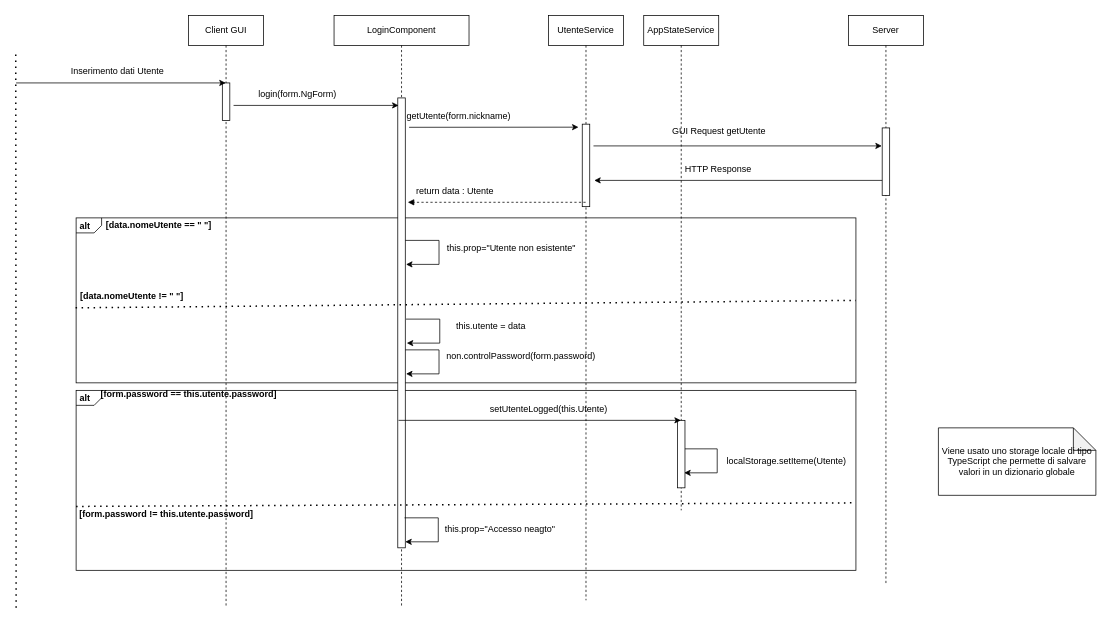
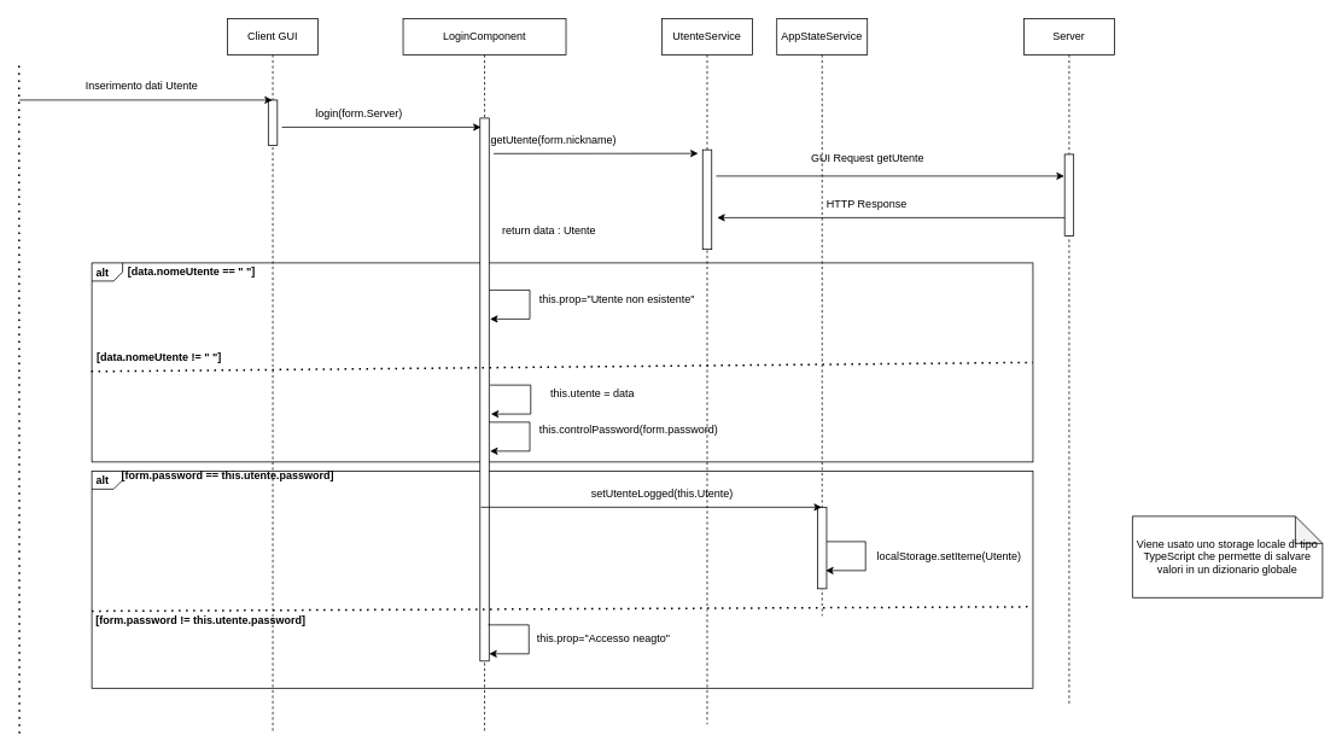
  <mxCell id="0" />
  <mxCell id="1" parent="0" />
  <mxCell id="2" value="Viene usato uno storage locale di tipo TypeScript che permette di salvare valori in un dizionario globale" style="shape=note;whiteSpace=wrap;html=1;backgroundOutline=1;darkOpacity=0.05;" parent="1" vertex="1"><mxGeometry x="1251" y="570" width="210" height="90" as="geometry" /></mxCell>
  <mxCell id="3" value="&lt;p style=&quot;border-color: var(--border-color); margin: 4px 0px 0px 5px;&quot;&gt;&lt;b style=&quot;border-color: var(--border-color);&quot;&gt;alt&amp;nbsp;&lt;/b&gt;&lt;/p&gt;&lt;p style=&quot;margin:0px;margin-top:4px;margin-left:5px;text-align:left;&quot;&gt;&lt;/p&gt;" style="html=1;shape=mxgraph.sysml.package;overflow=fill;labelX=34.4;align=left;spacingLeft=5;verticalAlign=top;spacingTop=-3;" parent="1" vertex="1"><mxGeometry x="101" y="520" width="1040" height="240" as="geometry" /></mxCell>
  <mxCell id="4" value="&lt;p style=&quot;border-color: var(--border-color); margin: 4px 0px 0px 5px;&quot;&gt;&lt;b style=&quot;border-color: var(--border-color);&quot;&gt;alt&amp;nbsp;&lt;/b&gt;&lt;/p&gt;&lt;p style=&quot;margin:0px;margin-top:4px;margin-left:5px;text-align:left;&quot;&gt;&lt;/p&gt;" style="html=1;shape=mxgraph.sysml.package;overflow=fill;labelX=34.4;align=left;spacingLeft=5;verticalAlign=top;spacingTop=-3;" parent="1" vertex="1"><mxGeometry x="101" y="290" width="1040" height="220" as="geometry" /></mxCell>
  <mxCell id="5" value="LoginComponent" style="shape=umlLifeline;perimeter=lifelinePerimeter;whiteSpace=wrap;html=1;container=1;collapsible=0;recursiveResize=0;outlineConnect=0;" parent="1" vertex="1"><mxGeometry x="445" y="20" width="180" height="790" as="geometry" /></mxCell>
  <mxCell id="6" value="" style="html=1;points=[];perimeter=orthogonalPerimeter;outlineConnect=0;targetShapes=umlLifeline;portConstraint=eastwest;newEdgeStyle={&quot;edgeStyle&quot;:&quot;elbowEdgeStyle&quot;,&quot;elbow&quot;:&quot;vertical&quot;,&quot;curved&quot;:0,&quot;rounded&quot;:0};" parent="5" vertex="1"><mxGeometry x="85" y="110" width="10" height="600" as="geometry" /></mxCell>
  <mxCell id="7" value="" style="endArrow=classic;html=1;rounded=0;" parent="5" edge="1"><mxGeometry width="50" height="50" relative="1" as="geometry"><mxPoint x="95" y="446" as="sourcePoint" /><mxPoint x="96" y="478" as="targetPoint" /><Array as="points"><mxPoint x="140" y="446" /><mxPoint x="140" y="478" /></Array></mxGeometry></mxCell>
- <mxCell id="8" value="non.controlPassword(form.password)" style="text;html=1;align=center;verticalAlign=middle;resizable=0;points=[];autosize=1;strokeColor=none;fillColor=none;" parent="5" vertex="1"><mxGeometry x="139" y="440" width="220" height="30" as="geometry" /></mxCell>
+ <mxCell id="8" value="this.controlPassword(form.password)" style="text;html=1;align=center;verticalAlign=middle;resizable=0;points=[];autosize=1;strokeColor=none;fillColor=none;" parent="5" vertex="1"><mxGeometry x="139" y="440" width="220" height="30" as="geometry" /></mxCell>
  <mxCell id="9" value="" style="endArrow=classic;html=1;rounded=0;" parent="5" edge="1"><mxGeometry width="50" height="50" relative="1" as="geometry"><mxPoint x="95" y="300" as="sourcePoint" /><mxPoint x="96" y="332" as="targetPoint" /><Array as="points"><mxPoint x="140" y="300" /><mxPoint x="140" y="332" /></Array></mxGeometry></mxCell>
  <mxCell id="10" value="" style="endArrow=classic;html=1;rounded=0;" parent="5" edge="1"><mxGeometry width="50" height="50" relative="1" as="geometry"><mxPoint x="94" y="670" as="sourcePoint" /><mxPoint x="95" y="702" as="targetPoint" /><Array as="points"><mxPoint x="139" y="670" /><mxPoint x="139" y="702" /></Array></mxGeometry></mxCell>
  <mxCell id="11" value="UtenteService" style="shape=umlLifeline;perimeter=lifelinePerimeter;whiteSpace=wrap;html=1;container=0;dropTarget=0;collapsible=0;recursiveResize=0;outlineConnect=0;portConstraint=eastwest;newEdgeStyle={&quot;edgeStyle&quot;:&quot;elbowEdgeStyle&quot;,&quot;elbow&quot;:&quot;vertical&quot;,&quot;curved&quot;:0,&quot;rounded&quot;:0};" parent="1" vertex="1"><mxGeometry x="731" y="20" width="100" height="780" as="geometry" /></mxCell>
  <mxCell id="12" value="" style="html=1;points=[];perimeter=orthogonalPerimeter;outlineConnect=0;targetShapes=umlLifeline;portConstraint=eastwest;newEdgeStyle={&quot;edgeStyle&quot;:&quot;elbowEdgeStyle&quot;,&quot;elbow&quot;:&quot;vertical&quot;,&quot;curved&quot;:0,&quot;rounded&quot;:0};" parent="11" vertex="1"><mxGeometry x="45" y="145" width="10" height="110" as="geometry" /></mxCell>
  <mxCell id="13" value="AppStateService" style="shape=umlLifeline;perimeter=lifelinePerimeter;whiteSpace=wrap;html=1;container=0;dropTarget=0;collapsible=0;recursiveResize=0;outlineConnect=0;portConstraint=eastwest;newEdgeStyle={&quot;edgeStyle&quot;:&quot;elbowEdgeStyle&quot;,&quot;elbow&quot;:&quot;vertical&quot;,&quot;curved&quot;:0,&quot;rounded&quot;:0};" parent="1" vertex="1"><mxGeometry x="858" y="20" width="100" height="660" as="geometry" /></mxCell>
  <mxCell id="14" value="" style="html=1;points=[];perimeter=orthogonalPerimeter;outlineConnect=0;targetShapes=umlLifeline;portConstraint=eastwest;newEdgeStyle={&quot;edgeStyle&quot;:&quot;elbowEdgeStyle&quot;,&quot;elbow&quot;:&quot;vertical&quot;,&quot;curved&quot;:0,&quot;rounded&quot;:0};" parent="13" vertex="1"><mxGeometry x="45" y="540" width="10" height="90" as="geometry" /></mxCell>
  <mxCell id="15" value="Client GUI" style="shape=umlLifeline;perimeter=lifelinePerimeter;whiteSpace=wrap;html=1;container=0;dropTarget=0;collapsible=0;recursiveResize=0;outlineConnect=0;portConstraint=eastwest;newEdgeStyle={&quot;edgeStyle&quot;:&quot;elbowEdgeStyle&quot;,&quot;elbow&quot;:&quot;vertical&quot;,&quot;curved&quot;:0,&quot;rounded&quot;:0};" parent="1" vertex="1"><mxGeometry x="251" y="20" width="100" height="790" as="geometry" /></mxCell>
  <mxCell id="16" value="" style="html=1;points=[];perimeter=orthogonalPerimeter;outlineConnect=0;targetShapes=umlLifeline;portConstraint=eastwest;newEdgeStyle={&quot;edgeStyle&quot;:&quot;elbowEdgeStyle&quot;,&quot;elbow&quot;:&quot;vertical&quot;,&quot;curved&quot;:0,&quot;rounded&quot;:0};" parent="15" vertex="1"><mxGeometry x="45" y="90" width="10" height="50" as="geometry" /></mxCell>
  <mxCell id="17" value="" style="endArrow=none;dashed=1;html=1;dashPattern=1 3;strokeWidth=2;rounded=0;" parent="1" edge="1"><mxGeometry width="50" height="50" relative="1" as="geometry"><mxPoint x="21" y="810" as="sourcePoint" /><mxPoint x="20.5" y="70" as="targetPoint" /></mxGeometry></mxCell>
  <mxCell id="18" value="" style="endArrow=classic;html=1;rounded=0;" parent="1" target="15" edge="1"><mxGeometry width="50" height="50" relative="1" as="geometry"><mxPoint x="21" y="110" as="sourcePoint" /><mxPoint x="471" y="180" as="targetPoint" /></mxGeometry></mxCell>
  <mxCell id="19" value="Inserimento dati Utente" style="text;html=1;align=center;verticalAlign=middle;resizable=0;points=[];autosize=1;strokeColor=none;fillColor=none;" parent="1" vertex="1"><mxGeometry x="81" y="80" width="150" height="30" as="geometry" /></mxCell>
  <mxCell id="20" value="" style="endArrow=classic;html=1;rounded=0;entryX=0;entryY=0;entryDx=0;entryDy=0;entryPerimeter=0;" parent="1" target="23" edge="1"><mxGeometry width="50" height="50" relative="1" as="geometry"><mxPoint x="311" y="140" as="sourcePoint" /><mxPoint x="481" y="140" as="targetPoint" /></mxGeometry></mxCell>
- <mxCell id="21" value="login(form.NgForm)" style="text;html=1;align=center;verticalAlign=middle;resizable=0;points=[];autosize=1;strokeColor=none;fillColor=none;" parent="1" vertex="1"><mxGeometry x="331" y="110" width="130" height="30" as="geometry" /></mxCell>
+ <mxCell id="21" value="login(form.Server)" style="text;html=1;align=center;verticalAlign=middle;resizable=0;points=[];autosize=1;strokeColor=none;fillColor=none;" parent="1" vertex="1"><mxGeometry x="331" y="110" width="130" height="30" as="geometry" /></mxCell>
  <mxCell id="22" value="" style="endArrow=classic;html=1;rounded=0;exitX=0.088;exitY=0.973;exitDx=0;exitDy=0;exitPerimeter=0;" parent="1" source="23" edge="1"><mxGeometry width="50" height="50" relative="1" as="geometry"><mxPoint x="501" y="170" as="sourcePoint" /><mxPoint x="771" y="169" as="targetPoint" /></mxGeometry></mxCell>
  <mxCell id="23" value="getUtente(form.nickname)" style="text;html=1;align=center;verticalAlign=middle;resizable=0;points=[];autosize=1;strokeColor=none;fillColor=none;" parent="1" vertex="1"><mxGeometry x="531" y="140" width="160" height="30" as="geometry" /></mxCell>
  <mxCell id="24" value="" style="endArrow=classic;html=1;rounded=0;" parent="1" edge="1"><mxGeometry width="50" height="50" relative="1" as="geometry"><mxPoint x="791" y="194" as="sourcePoint" /><mxPoint x="1175.5" y="194" as="targetPoint" /></mxGeometry></mxCell>
  <mxCell id="25" value="" style="endArrow=classic;html=1;rounded=0;" parent="1" source="44" edge="1"><mxGeometry width="50" height="50" relative="1" as="geometry"><mxPoint x="1147" y="240" as="sourcePoint" /><mxPoint x="792" y="240" as="targetPoint" /></mxGeometry></mxCell>
- <mxCell id="26" value="" style="html=1;verticalAlign=bottom;labelBackgroundColor=none;endArrow=block;endFill=1;dashed=1;rounded=0;entryX=0.018;entryY=0.973;entryDx=0;entryDy=0;entryPerimeter=0;" parent="1" source="11" target="27" edge="1"><mxGeometry width="160" relative="1" as="geometry"><mxPoint x="710.5" y="275" as="sourcePoint" /><mxPoint x="531" y="270" as="targetPoint" /></mxGeometry></mxCell>
  <mxCell id="27" value="return data : Utente" style="text;html=1;align=center;verticalAlign=middle;resizable=0;points=[];autosize=1;strokeColor=none;fillColor=none;" parent="1" vertex="1"><mxGeometry x="541" y="240" width="130" height="30" as="geometry" /></mxCell>
  <mxCell id="28" value="this.prop=&quot;Utente non esistente&quot;" style="text;html=1;align=center;verticalAlign=middle;resizable=0;points=[];autosize=1;strokeColor=none;fillColor=none;" parent="1" vertex="1"><mxGeometry x="581" y="315" width="200" height="30" as="geometry" /></mxCell>
  <mxCell id="29" value="this.utente = data" style="text;html=1;align=center;verticalAlign=middle;resizable=0;points=[];autosize=1;strokeColor=none;fillColor=none;" parent="1" vertex="1"><mxGeometry x="594" y="420" width="120" height="30" as="geometry" /></mxCell>
  <mxCell id="30" value="" style="endArrow=none;dashed=1;html=1;dashPattern=1 3;strokeWidth=2;rounded=0;exitX=-0.001;exitY=0.663;exitDx=0;exitDy=0;exitPerimeter=0;" parent="1" edge="1"><mxGeometry width="50" height="50" relative="1" as="geometry"><mxPoint x="100.32" y="409.97" as="sourcePoint" /><mxPoint x="1141" y="400" as="targetPoint" /></mxGeometry></mxCell>
  <mxCell id="31" value="&lt;b&gt;[data.nomeUtente == &quot; &quot;]&lt;/b&gt;" style="text;html=1;align=center;verticalAlign=middle;resizable=0;points=[];autosize=1;strokeColor=none;fillColor=none;" parent="1" vertex="1"><mxGeometry x="131" y="285" width="160" height="30" as="geometry" /></mxCell>
  <mxCell id="32" value="&lt;b style=&quot;border-color: var(--border-color);&quot;&gt;[data.nomeUtente != &quot; &quot;]&lt;/b&gt;" style="text;html=1;align=center;verticalAlign=middle;resizable=0;points=[];autosize=1;strokeColor=none;fillColor=none;" parent="1" vertex="1"><mxGeometry x="95" y="380" width="160" height="30" as="geometry" /></mxCell>
  <mxCell id="33" value="&lt;b&gt;[form.password == this.utente.password]&lt;/b&gt;" style="text;html=1;align=center;verticalAlign=middle;resizable=0;points=[];autosize=1;strokeColor=none;fillColor=none;" parent="1" vertex="1"><mxGeometry x="121" y="510" width="260" height="30" as="geometry" /></mxCell>
  <mxCell id="34" value="" style="endArrow=none;dashed=1;html=1;dashPattern=1 3;strokeWidth=2;rounded=0;exitX=0;exitY=0.645;exitDx=0;exitDy=0;exitPerimeter=0;entryX=1;entryY=0.625;entryDx=0;entryDy=0;entryPerimeter=0;" parent="1" source="3" target="3" edge="1"><mxGeometry width="50" height="50" relative="1" as="geometry"><mxPoint x="131.32" y="676.8" as="sourcePoint" /><mxPoint x="796" y="673" as="targetPoint" /></mxGeometry></mxCell>
  <mxCell id="35" value="&lt;b style=&quot;border-color: var(--border-color);&quot;&gt;[form.password != this.utente.password]&lt;/b&gt;" style="text;html=1;align=center;verticalAlign=middle;resizable=0;points=[];autosize=1;strokeColor=none;fillColor=none;" parent="1" vertex="1"><mxGeometry x="91" y="670" width="260" height="30" as="geometry" /></mxCell>
  <mxCell id="36" value="" style="endArrow=classic;html=1;rounded=0;" parent="1" target="13" edge="1"><mxGeometry width="50" height="50" relative="1" as="geometry"><mxPoint x="531" y="560" as="sourcePoint" /><mxPoint x="751" y="560" as="targetPoint" /></mxGeometry></mxCell>
  <mxCell id="37" value="setUtenteLogged(this.Utente)" style="text;html=1;align=center;verticalAlign=middle;resizable=0;points=[];autosize=1;strokeColor=none;fillColor=none;" parent="1" vertex="1"><mxGeometry x="641" y="530" width="180" height="30" as="geometry" /></mxCell>
  <mxCell id="38" value="" style="endArrow=classic;html=1;rounded=0;" parent="1" source="14" edge="1"><mxGeometry width="50" height="50" relative="1" as="geometry"><mxPoint x="921" y="600" as="sourcePoint" /><mxPoint x="912" y="630" as="targetPoint" /><Array as="points"><mxPoint x="956" y="598" /><mxPoint x="956" y="630" /></Array></mxGeometry></mxCell>
  <mxCell id="39" value="localStorage.setIteme(Utente)" style="text;html=1;align=center;verticalAlign=middle;resizable=0;points=[];autosize=1;strokeColor=none;fillColor=none;" parent="1" vertex="1"><mxGeometry x="958" y="600" width="180" height="30" as="geometry" /></mxCell>
  <mxCell id="40" value="this.prop=&quot;Accesso neagto&quot;" style="text;html=1;align=center;verticalAlign=middle;resizable=0;points=[];autosize=1;strokeColor=none;fillColor=none;" parent="1" vertex="1"><mxGeometry x="581" y="690" width="170" height="30" as="geometry" /></mxCell>
  <mxCell id="41" value="" style="endArrow=classic;html=1;rounded=0;" parent="1" edge="1"><mxGeometry width="50" height="50" relative="1" as="geometry"><mxPoint x="541" y="425" as="sourcePoint" /><mxPoint x="542" y="457" as="targetPoint" /><Array as="points"><mxPoint x="586" y="425" /><mxPoint x="586" y="457" /></Array></mxGeometry></mxCell>
  <mxCell id="42" value="GUI Request getUtente" style="text;html=1;align=center;verticalAlign=middle;resizable=0;points=[];autosize=1;strokeColor=none;fillColor=none;" parent="1" vertex="1"><mxGeometry x="878" y="160" width="160" height="30" as="geometry" /></mxCell>
  <mxCell id="43" value="HTTP Response" style="text;html=1;align=center;verticalAlign=middle;resizable=0;points=[];autosize=1;strokeColor=none;fillColor=none;" parent="1" vertex="1"><mxGeometry x="902" y="210" width="110" height="30" as="geometry" /></mxCell>
  <mxCell id="44" value="Server" style="shape=umlLifeline;perimeter=lifelinePerimeter;whiteSpace=wrap;html=1;container=0;dropTarget=0;collapsible=0;recursiveResize=0;outlineConnect=0;portConstraint=eastwest;newEdgeStyle={&quot;edgeStyle&quot;:&quot;elbowEdgeStyle&quot;,&quot;elbow&quot;:&quot;vertical&quot;,&quot;curved&quot;:0,&quot;rounded&quot;:0};" parent="1" vertex="1"><mxGeometry x="1131" y="20" width="100" height="760" as="geometry" /></mxCell>
  <mxCell id="45" value="" style="html=1;points=[];perimeter=orthogonalPerimeter;outlineConnect=0;targetShapes=umlLifeline;portConstraint=eastwest;newEdgeStyle={&quot;edgeStyle&quot;:&quot;elbowEdgeStyle&quot;,&quot;elbow&quot;:&quot;vertical&quot;,&quot;curved&quot;:0,&quot;rounded&quot;:0};" parent="44" vertex="1"><mxGeometry x="45" y="150" width="10" height="90" as="geometry" /></mxCell>
